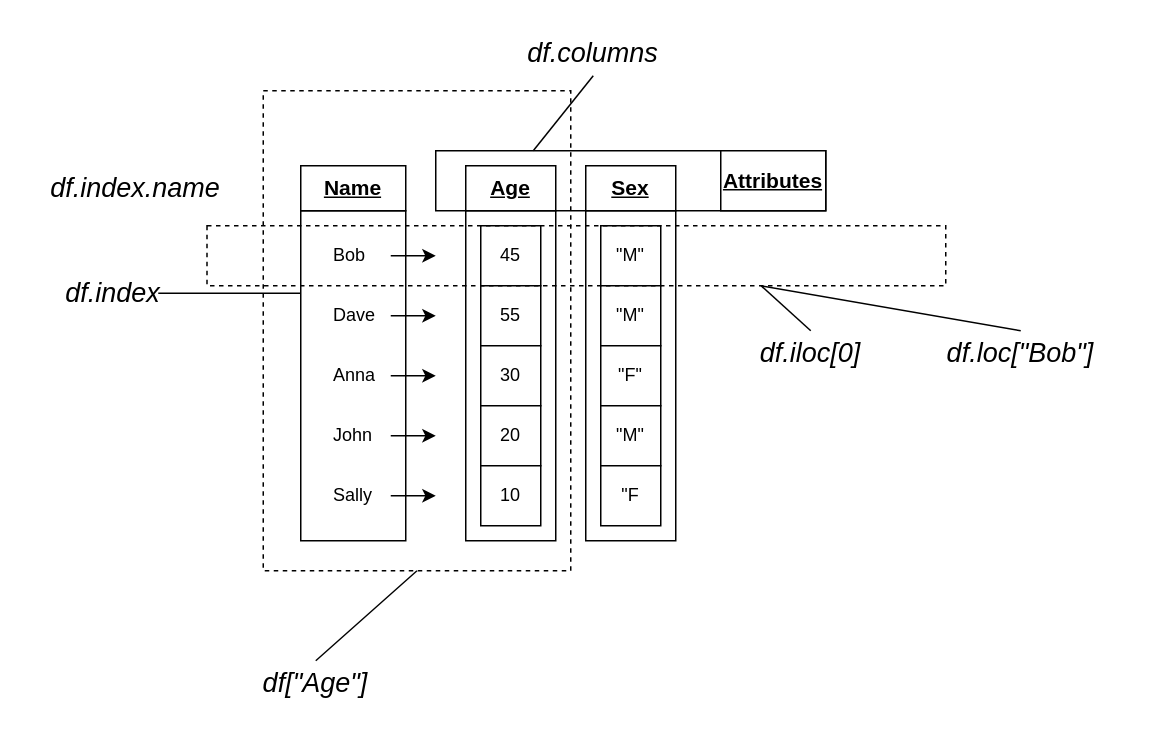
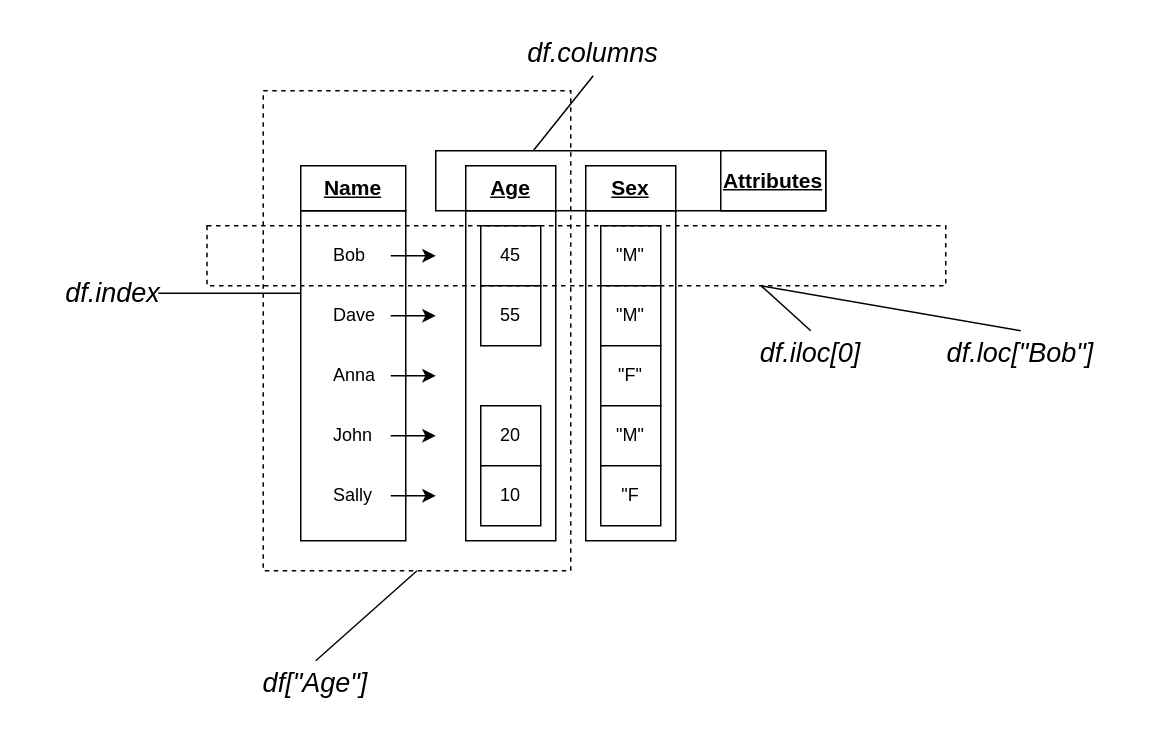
  <mxCell id="0" />
  <mxCell id="1" parent="0" />
  <mxCell id="2" value="" style="rounded=0;whiteSpace=wrap;html=1;fontSize=14;" vertex="1" parent="1"><mxGeometry x="290" y="100" width="260" height="40" as="geometry" /></mxCell>
  <mxCell id="3" value="" style="rounded=0;whiteSpace=wrap;html=1;verticalAlign=top;" vertex="1" parent="1"><mxGeometry x="310" y="140" width="60" height="220" as="geometry" /></mxCell>
  <mxCell id="4" value="" style="rounded=0;whiteSpace=wrap;html=1;verticalAlign=top;" vertex="1" parent="1"><mxGeometry x="200" y="140" width="70" height="220" as="geometry" /></mxCell>
  <mxCell id="5" value="45" style="whiteSpace=wrap;html=1;aspect=fixed;" vertex="1" parent="1"><mxGeometry x="320" y="150" width="40" height="40" as="geometry" /></mxCell>
  <mxCell id="6" value="55" style="whiteSpace=wrap;html=1;aspect=fixed;" vertex="1" parent="1"><mxGeometry x="320" y="190" width="40" height="40" as="geometry" /></mxCell>
- <mxCell id="7" value="30" style="whiteSpace=wrap;html=1;aspect=fixed;" vertex="1" parent="1"><mxGeometry x="320" y="230" width="40" height="40" as="geometry" /></mxCell>
  <mxCell id="8" value="Bob" style="text;html=1;strokeColor=none;fillColor=none;align=left;verticalAlign=middle;whiteSpace=wrap;rounded=0;" vertex="1" parent="1"><mxGeometry x="220" y="150" width="40" height="40" as="geometry" /></mxCell>
  <mxCell id="9" value="20" style="whiteSpace=wrap;html=1;aspect=fixed;" vertex="1" parent="1"><mxGeometry x="320" y="270" width="40" height="40" as="geometry" /></mxCell>
  <mxCell id="10" value="Dave" style="text;html=1;strokeColor=none;fillColor=none;align=left;verticalAlign=middle;whiteSpace=wrap;rounded=0;" vertex="1" parent="1"><mxGeometry x="220" y="190" width="40" height="40" as="geometry" /></mxCell>
  <mxCell id="11" value="Anna" style="text;html=1;strokeColor=none;fillColor=none;align=left;verticalAlign=middle;whiteSpace=wrap;rounded=0;" vertex="1" parent="1"><mxGeometry x="220" y="230" width="40" height="40" as="geometry" /></mxCell>
  <mxCell id="12" value="John" style="text;html=1;strokeColor=none;fillColor=none;align=left;verticalAlign=middle;whiteSpace=wrap;rounded=0;" vertex="1" parent="1"><mxGeometry x="220" y="270" width="40" height="40" as="geometry" /></mxCell>
  <mxCell id="13" value="" style="endArrow=classic;html=1;rounded=0;" edge="1" parent="1" source="8"><mxGeometry width="50" height="50" relative="1" as="geometry"><mxPoint x="470" y="260" as="sourcePoint" /><mxPoint x="290" y="170" as="targetPoint" /></mxGeometry></mxCell>
  <mxCell id="14" value="" style="endArrow=classic;html=1;rounded=0;exitX=1;exitY=0.5;exitDx=0;exitDy=0;" edge="1" parent="1" source="10"><mxGeometry width="50" height="50" relative="1" as="geometry"><mxPoint x="270" y="180" as="sourcePoint" /><mxPoint x="290" y="210" as="targetPoint" /></mxGeometry></mxCell>
  <mxCell id="15" value="" style="endArrow=classic;html=1;rounded=0;exitX=1;exitY=0.5;exitDx=0;exitDy=0;" edge="1" parent="1" source="11"><mxGeometry width="50" height="50" relative="1" as="geometry"><mxPoint x="270" y="220" as="sourcePoint" /><mxPoint x="290" y="250" as="targetPoint" /></mxGeometry></mxCell>
  <mxCell id="16" value="" style="endArrow=classic;html=1;rounded=0;exitX=1;exitY=0.5;exitDx=0;exitDy=0;" edge="1" parent="1" source="12"><mxGeometry width="50" height="50" relative="1" as="geometry"><mxPoint x="280" y="230" as="sourcePoint" /><mxPoint x="290" y="290" as="targetPoint" /></mxGeometry></mxCell>
  <mxCell id="17" value="&lt;span style=&quot;font-size: 18px;&quot;&gt;&lt;i&gt;df.index&lt;/i&gt;&lt;/span&gt;" style="text;html=1;strokeColor=none;fillColor=none;align=center;verticalAlign=middle;whiteSpace=wrap;rounded=0;dashed=1;" vertex="1" parent="1"><mxGeometry x="45" y="180" width="60" height="30" as="geometry" /></mxCell>
  <mxCell id="18" value="" style="endArrow=none;html=1;rounded=0;fontSize=18;entryX=0;entryY=0.25;entryDx=0;entryDy=0;" edge="1" parent="1" source="17" target="4"><mxGeometry width="50" height="50" relative="1" as="geometry"><mxPoint x="350" y="200" as="sourcePoint" /><mxPoint x="80" y="155" as="targetPoint" /></mxGeometry></mxCell>
- <mxCell id="19" value="&lt;span style=&quot;font-size: 18px;&quot;&gt;&lt;i&gt;df.index.name&lt;/i&gt;&lt;/span&gt;" style="text;html=1;strokeColor=none;fillColor=none;align=center;verticalAlign=middle;whiteSpace=wrap;rounded=0;dashed=1;" vertex="1" parent="1"><mxGeometry x="20" y="110" width="140" height="30" as="geometry" /></mxCell>
  <mxCell id="20" value="&lt;span style=&quot;font-size: 14px;&quot;&gt;Name&lt;/span&gt;" style="rounded=0;whiteSpace=wrap;html=1;fontSize=14;fontStyle=5" vertex="1" parent="1"><mxGeometry x="200" y="110" width="70" height="30" as="geometry" /></mxCell>
  <mxCell id="21" value="&lt;span style=&quot;font-size: 14px;&quot;&gt;Age&lt;/span&gt;" style="rounded=0;whiteSpace=wrap;html=1;fontSize=14;fontStyle=5" vertex="1" parent="1"><mxGeometry x="310" y="110" width="60" height="30" as="geometry" /></mxCell>
  <mxCell id="22" value="Sally" style="text;html=1;strokeColor=none;fillColor=none;align=left;verticalAlign=middle;whiteSpace=wrap;rounded=0;" vertex="1" parent="1"><mxGeometry x="220" y="310" width="40" height="40" as="geometry" /></mxCell>
  <mxCell id="23" value="10" style="whiteSpace=wrap;html=1;aspect=fixed;" vertex="1" parent="1"><mxGeometry x="320" y="310" width="40" height="40" as="geometry" /></mxCell>
  <mxCell id="24" value="" style="rounded=0;whiteSpace=wrap;html=1;verticalAlign=top;" vertex="1" parent="1"><mxGeometry x="390" y="140" width="60" height="220" as="geometry" /></mxCell>
  <mxCell id="25" value="&quot;M&quot;" style="whiteSpace=wrap;html=1;aspect=fixed;" vertex="1" parent="1"><mxGeometry x="400" y="150" width="40" height="40" as="geometry" /></mxCell>
  <mxCell id="26" value="&quot;M&quot;" style="whiteSpace=wrap;html=1;aspect=fixed;" vertex="1" parent="1"><mxGeometry x="400" y="190" width="40" height="40" as="geometry" /></mxCell>
  <mxCell id="27" value="&quot;F&quot;" style="whiteSpace=wrap;html=1;aspect=fixed;" vertex="1" parent="1"><mxGeometry x="400" y="230" width="40" height="40" as="geometry" /></mxCell>
  <mxCell id="28" value="&quot;M&quot;" style="whiteSpace=wrap;html=1;aspect=fixed;" vertex="1" parent="1"><mxGeometry x="400" y="270" width="40" height="40" as="geometry" /></mxCell>
  <mxCell id="29" value="&lt;span style=&quot;font-size: 14px;&quot;&gt;Sex&lt;/span&gt;" style="rounded=0;whiteSpace=wrap;html=1;fontSize=14;fontStyle=5" vertex="1" parent="1"><mxGeometry x="390" y="110" width="60" height="30" as="geometry" /></mxCell>
  <mxCell id="30" value="&quot;F" style="whiteSpace=wrap;html=1;aspect=fixed;" vertex="1" parent="1"><mxGeometry x="400" y="310" width="40" height="40" as="geometry" /></mxCell>
  <mxCell id="31" value="&lt;span style=&quot;font-size: 14px;&quot;&gt;Attributes&lt;/span&gt;" style="rounded=0;whiteSpace=wrap;html=1;fontSize=14;fontStyle=5" vertex="1" parent="1"><mxGeometry x="480" y="100" width="70" height="40" as="geometry" /></mxCell>
  <mxCell id="32" value="&lt;span style=&quot;font-size: 18px;&quot;&gt;&lt;i&gt;df.columns&lt;/i&gt;&lt;/span&gt;" style="text;html=1;strokeColor=none;fillColor=none;align=center;verticalAlign=middle;whiteSpace=wrap;rounded=0;dashed=1;" vertex="1" parent="1"><mxGeometry x="325" y="20" width="140" height="30" as="geometry" /></mxCell>
  <mxCell id="33" value="" style="endArrow=none;html=1;rounded=0;fontSize=18;entryX=0.5;entryY=1;entryDx=0;entryDy=0;exitX=0.25;exitY=0;exitDx=0;exitDy=0;" edge="1" parent="1" source="2" target="32"><mxGeometry width="50" height="50" relative="1" as="geometry"><mxPoint x="525" y="110" as="sourcePoint" /><mxPoint x="590" y="60" as="targetPoint" /></mxGeometry></mxCell>
  <mxCell id="34" value="" style="endArrow=classic;html=1;rounded=0;" edge="1" parent="1" source="22"><mxGeometry width="50" height="50" relative="1" as="geometry"><mxPoint x="270" y="300" as="sourcePoint" /><mxPoint x="290" y="330" as="targetPoint" /></mxGeometry></mxCell>
  <mxCell id="35" value="" style="rounded=0;whiteSpace=wrap;html=1;dashed=1;fillColor=none;" vertex="1" parent="1"><mxGeometry x="175" y="60" width="205" height="320" as="geometry" /></mxCell>
  <mxCell id="36" value="&lt;span style=&quot;font-size: 18px;&quot;&gt;&lt;i&gt;df[&quot;Age&quot;]&lt;/i&gt;&lt;/span&gt;" style="text;html=1;strokeColor=none;fillColor=none;align=center;verticalAlign=middle;whiteSpace=wrap;rounded=0;dashed=1;" vertex="1" parent="1"><mxGeometry x="140" y="440" width="140" height="30" as="geometry" /></mxCell>
  <mxCell id="37" value="" style="endArrow=none;html=1;rounded=0;fontSize=18;entryX=0.5;entryY=1;entryDx=0;entryDy=0;exitX=0.5;exitY=0;exitDx=0;exitDy=0;" edge="1" parent="1" source="36" target="35"><mxGeometry width="50" height="50" relative="1" as="geometry"><mxPoint x="70" y="205" as="sourcePoint" /><mxPoint x="210" y="205" as="targetPoint" /></mxGeometry></mxCell>
  <mxCell id="38" value="" style="rounded=0;whiteSpace=wrap;html=1;dashed=1;fillColor=none;" vertex="1" parent="1"><mxGeometry x="137.5" y="150" width="492.5" height="40" as="geometry" /></mxCell>
  <mxCell id="39" value="&lt;span style=&quot;font-size: 18px;&quot;&gt;&lt;i&gt;df.iloc[0]&lt;/i&gt;&lt;/span&gt;" style="text;html=1;strokeColor=none;fillColor=none;align=center;verticalAlign=middle;whiteSpace=wrap;rounded=0;dashed=1;" vertex="1" parent="1"><mxGeometry x="470" y="220" width="140" height="30" as="geometry" /></mxCell>
  <mxCell id="40" value="&lt;span style=&quot;font-size: 18px;&quot;&gt;&lt;i&gt;df.loc[&quot;Bob&quot;]&lt;/i&gt;&lt;/span&gt;" style="text;html=1;strokeColor=none;fillColor=none;align=center;verticalAlign=middle;whiteSpace=wrap;rounded=0;dashed=1;" vertex="1" parent="1"><mxGeometry x="610" y="220" width="140" height="30" as="geometry" /></mxCell>
  <mxCell id="41" value="" style="endArrow=none;html=1;rounded=0;fontSize=18;entryX=0.75;entryY=1;entryDx=0;entryDy=0;exitX=0.5;exitY=0;exitDx=0;exitDy=0;" edge="1" parent="1" source="39" target="38"><mxGeometry width="50" height="50" relative="1" as="geometry"><mxPoint x="220" y="450" as="sourcePoint" /><mxPoint x="287.5" y="390" as="targetPoint" /></mxGeometry></mxCell>
  <mxCell id="42" value="" style="endArrow=none;html=1;rounded=0;fontSize=18;entryX=0.75;entryY=1;entryDx=0;entryDy=0;exitX=0.5;exitY=0;exitDx=0;exitDy=0;" edge="1" parent="1" source="40" target="38"><mxGeometry width="50" height="50" relative="1" as="geometry"><mxPoint x="550" y="230" as="sourcePoint" /><mxPoint x="516.875" y="200" as="targetPoint" /></mxGeometry></mxCell>
